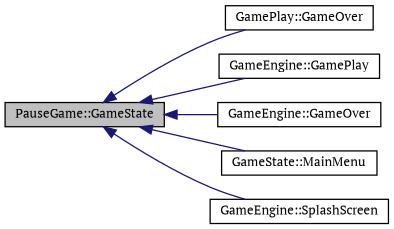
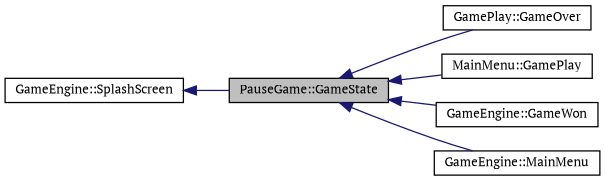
  digraph {
    fontname="PT Serif"
    rankdir=LR
    node [color=black fillcolor=white fontname="PT Serif" fontsize=10 shape=record style=filled]
    edge [color=midnightblue dir=back fontname="PT Serif" fontsize=10 labelfontname=Helvetica labelfontsize=10 style=solid]
    n1 [fillcolor=grey75 fontcolor=black height=0.2 label="PauseGame::GameState" width=0.4]
    n2 [height=0.2 label="GamePlay::GameOver" width=0.4]
-   n3 [height=0.2 label="GameEngine::GamePlay" width=0.4]
-   n4 [height=0.2 label="GameEngine::GameOver" width=0.4]
-   n5 [height=0.2 label="GameState::MainMenu" width=0.4]
+   n3 [height=0.2 label="MainMenu::GamePlay" width=0.4]
+   n4 [height=0.2 label="GameEngine::GameWon" width=0.4]
+   n5 [height=0.2 label="GameEngine::MainMenu" width=0.4]
    n6 [height=0.2 label="GameEngine::SplashScreen" width=0.4]
    n1 -> n2
    n1 -> n3
    n1 -> n4
    n1 -> n5
-   n1 -> n6
+   n6 -> n1
  }
